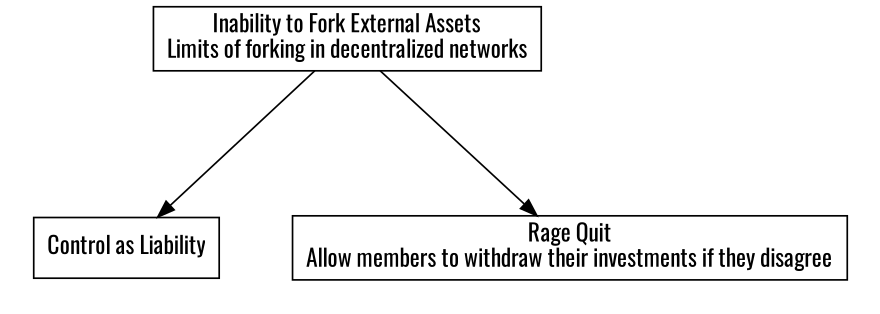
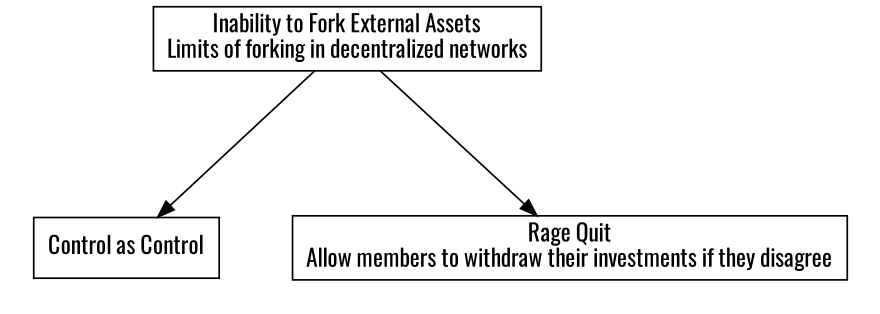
  digraph {
    nodesep=0.6
    rankdir=TB
    ranksep=1.2
    fontname=Oswald
    node [shape=box fontname=Oswald]
    edge [fontname=Oswald]
    n1 [label="Rage Quit\nAllow members to withdraw their investments if they disagree"]
-   "Control as Liability"
+   "Control as Liability" [label="Control as Control"]
    n3 [label="Inability to Fork External Assets\nLimits of forking in decentralized networks"]
    subgraph cluster_1 {
      rank=min
      style=invis
      n1
      "Control as Liability"
    }
    n3 -> n1
    n3 -> "Control as Liability"
  }
